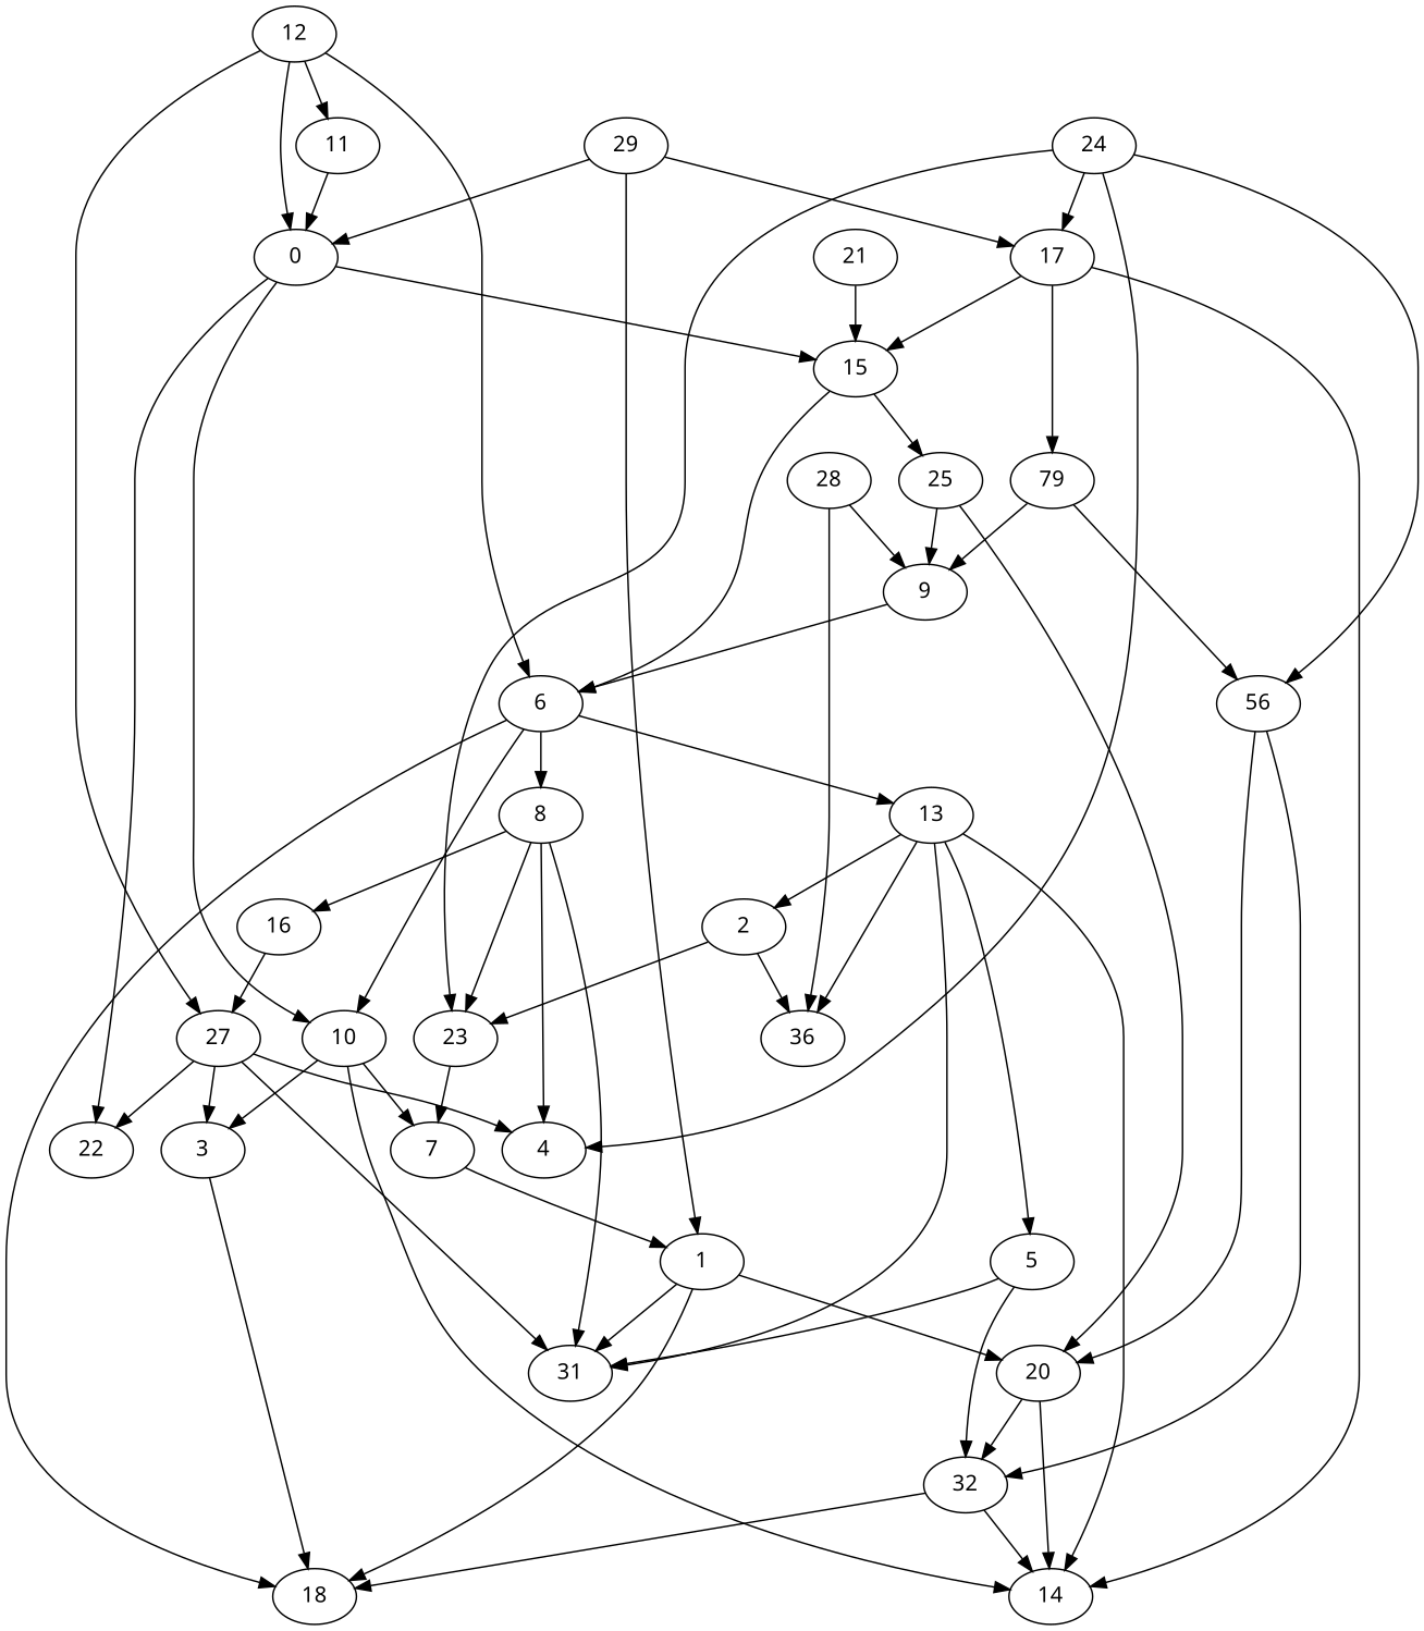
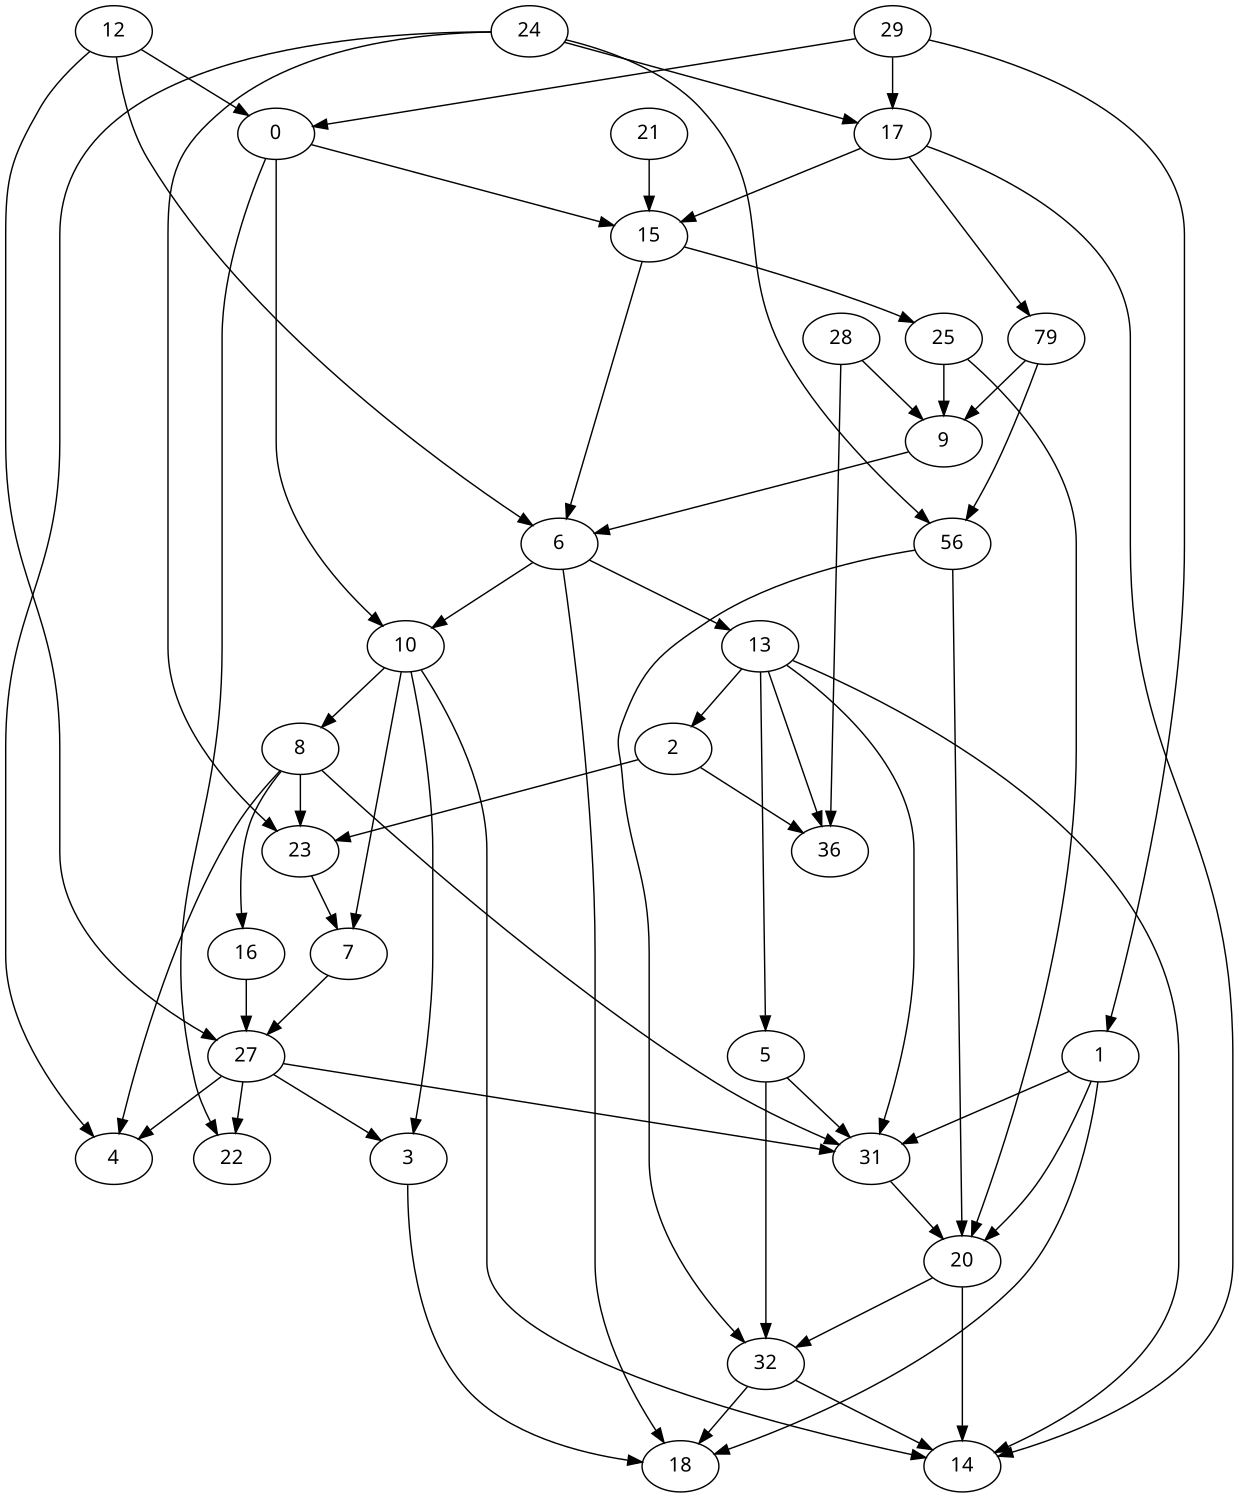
  strict digraph {
    fontname="Noto Sans"
    node [fontname="Noto Sans"]
    edge [fontname="Noto Sans"]
    0
    10
    15
    22
    3
    7
    8
    14
    6
    25
    18
    1
    31
    23
    4
    16
    13
    20
    9
    32
    2
    n22 [label=36]
    5
    27
-   11
    12
    17
    n28 [label=79]
    n29 [label=56]
    21
    24
    28
    29
    0 -> 10
    0 -> 15
    0 -> 22
    10 -> 3
    10 -> 7
-   6 -> 8
+   10 -> 8
    10 -> 14
    15 -> 6
    15 -> 25
    3 -> 18
-   7 -> 1
+   7 -> 27
    8 -> 31
    8 -> 23
    8 -> 4
    8 -> 16
    6 -> 10
    6 -> 18
    6 -> 13
    25 -> 20
    25 -> 9
    1 -> 18
    1 -> 31
    1 -> 20
+   31 -> 20
    23 -> 7
    16 -> 27
    13 -> 14
    13 -> 31
    13 -> 2
    13 -> n22
    13 -> 5
    20 -> 14
    20 -> 32
    9 -> 6
    32 -> 14
    32 -> 18
    2 -> 23
    2 -> n22
    5 -> 31
    5 -> 32
    27 -> 22
    27 -> 3
    27 -> 31
    27 -> 4
-   11 -> 0
    12 -> 0
    12 -> 6
    12 -> 27
-   12 -> 11
    17 -> 15
    17 -> 14
    17 -> n28
    n28 -> 9
    n28 -> n29
    n29 -> 20
    n29 -> 32
    21 -> 15
    24 -> 23
    24 -> 4
    24 -> 17
    24 -> n29
    28 -> 9
    28 -> n22
    29 -> 0
    29 -> 1
    29 -> 17
  }
